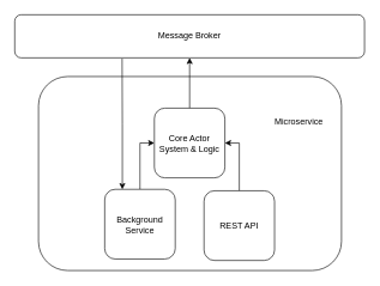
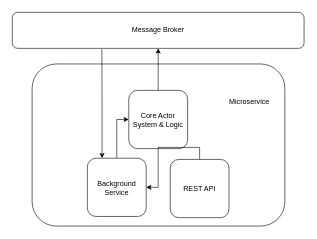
  <mxCell id="0" />
  <mxCell id="1" parent="0" />
  <mxCell id="2" value="" style="rounded=1;whiteSpace=wrap;html=1;" vertex="1" parent="1"><mxGeometry x="53" y="106" width="421" height="270" as="geometry" /></mxCell>
  <mxCell id="3" style="edgeStyle=orthogonalEdgeStyle;rounded=0;orthogonalLoop=1;jettySize=auto;html=1;exitX=0.5;exitY=0;exitDx=0;exitDy=0;entryX=0.5;entryY=1;entryDx=0;entryDy=0;" edge="1" parent="1" source="4" target="10"><mxGeometry relative="1" as="geometry" /></mxCell>
  <mxCell id="4" value="Core Actor System &amp;amp; Logic" style="rounded=1;whiteSpace=wrap;html=1;" vertex="1" parent="1"><mxGeometry x="214" y="150" width="98" height="97" as="geometry" /></mxCell>
  <mxCell id="5" style="edgeStyle=orthogonalEdgeStyle;rounded=0;orthogonalLoop=1;jettySize=auto;html=1;exitX=0.5;exitY=0;exitDx=0;exitDy=0;entryX=0;entryY=0.5;entryDx=0;entryDy=0;" edge="1" parent="1" source="7" target="4"><mxGeometry relative="1" as="geometry" /></mxCell>
  <mxCell id="6" style="edgeStyle=orthogonalEdgeStyle;rounded=0;orthogonalLoop=1;jettySize=auto;html=1;exitX=0.25;exitY=0;exitDx=0;exitDy=0;entryX=0.307;entryY=1.017;entryDx=0;entryDy=0;entryPerimeter=0;startArrow=classic;startFill=1;endArrow=none;endFill=0;" edge="1" parent="1" source="7" target="10"><mxGeometry relative="1" as="geometry" /></mxCell>
  <mxCell id="7" value="Background Service" style="rounded=1;whiteSpace=wrap;html=1;" vertex="1" parent="1"><mxGeometry x="145" y="263" width="98" height="97" as="geometry" /></mxCell>
- <mxCell id="8" style="edgeStyle=orthogonalEdgeStyle;rounded=0;orthogonalLoop=1;jettySize=auto;html=1;exitX=0.5;exitY=0;exitDx=0;exitDy=0;entryX=1;entryY=0.5;entryDx=0;entryDy=0;" edge="1" parent="1" source="9" target="4"><mxGeometry relative="1" as="geometry" /></mxCell>
+ <mxCell id="8" style="edgeStyle=orthogonalEdgeStyle;rounded=0;orthogonalLoop=1;jettySize=auto;html=1;exitX=0.5;exitY=0;exitDx=0;exitDy=0;" edge="1" parent="1" source="9" target="7"><mxGeometry relative="1" as="geometry" /></mxCell>
  <mxCell id="9" value="REST API" style="rounded=1;whiteSpace=wrap;html=1;" vertex="1" parent="1"><mxGeometry x="283" y="265" width="98" height="97" as="geometry" /></mxCell>
  <mxCell id="10" value="Message Broker" style="rounded=1;whiteSpace=wrap;html=1;" vertex="1" parent="1"><mxGeometry x="20" y="20" width="486" height="60" as="geometry" /></mxCell>
  <mxCell id="11" value="Microservice" style="text;html=1;strokeColor=none;fillColor=none;align=center;verticalAlign=middle;whiteSpace=wrap;rounded=0;" vertex="1" parent="1"><mxGeometry x="371" y="161" width="88" height="17" as="geometry" /></mxCell>
